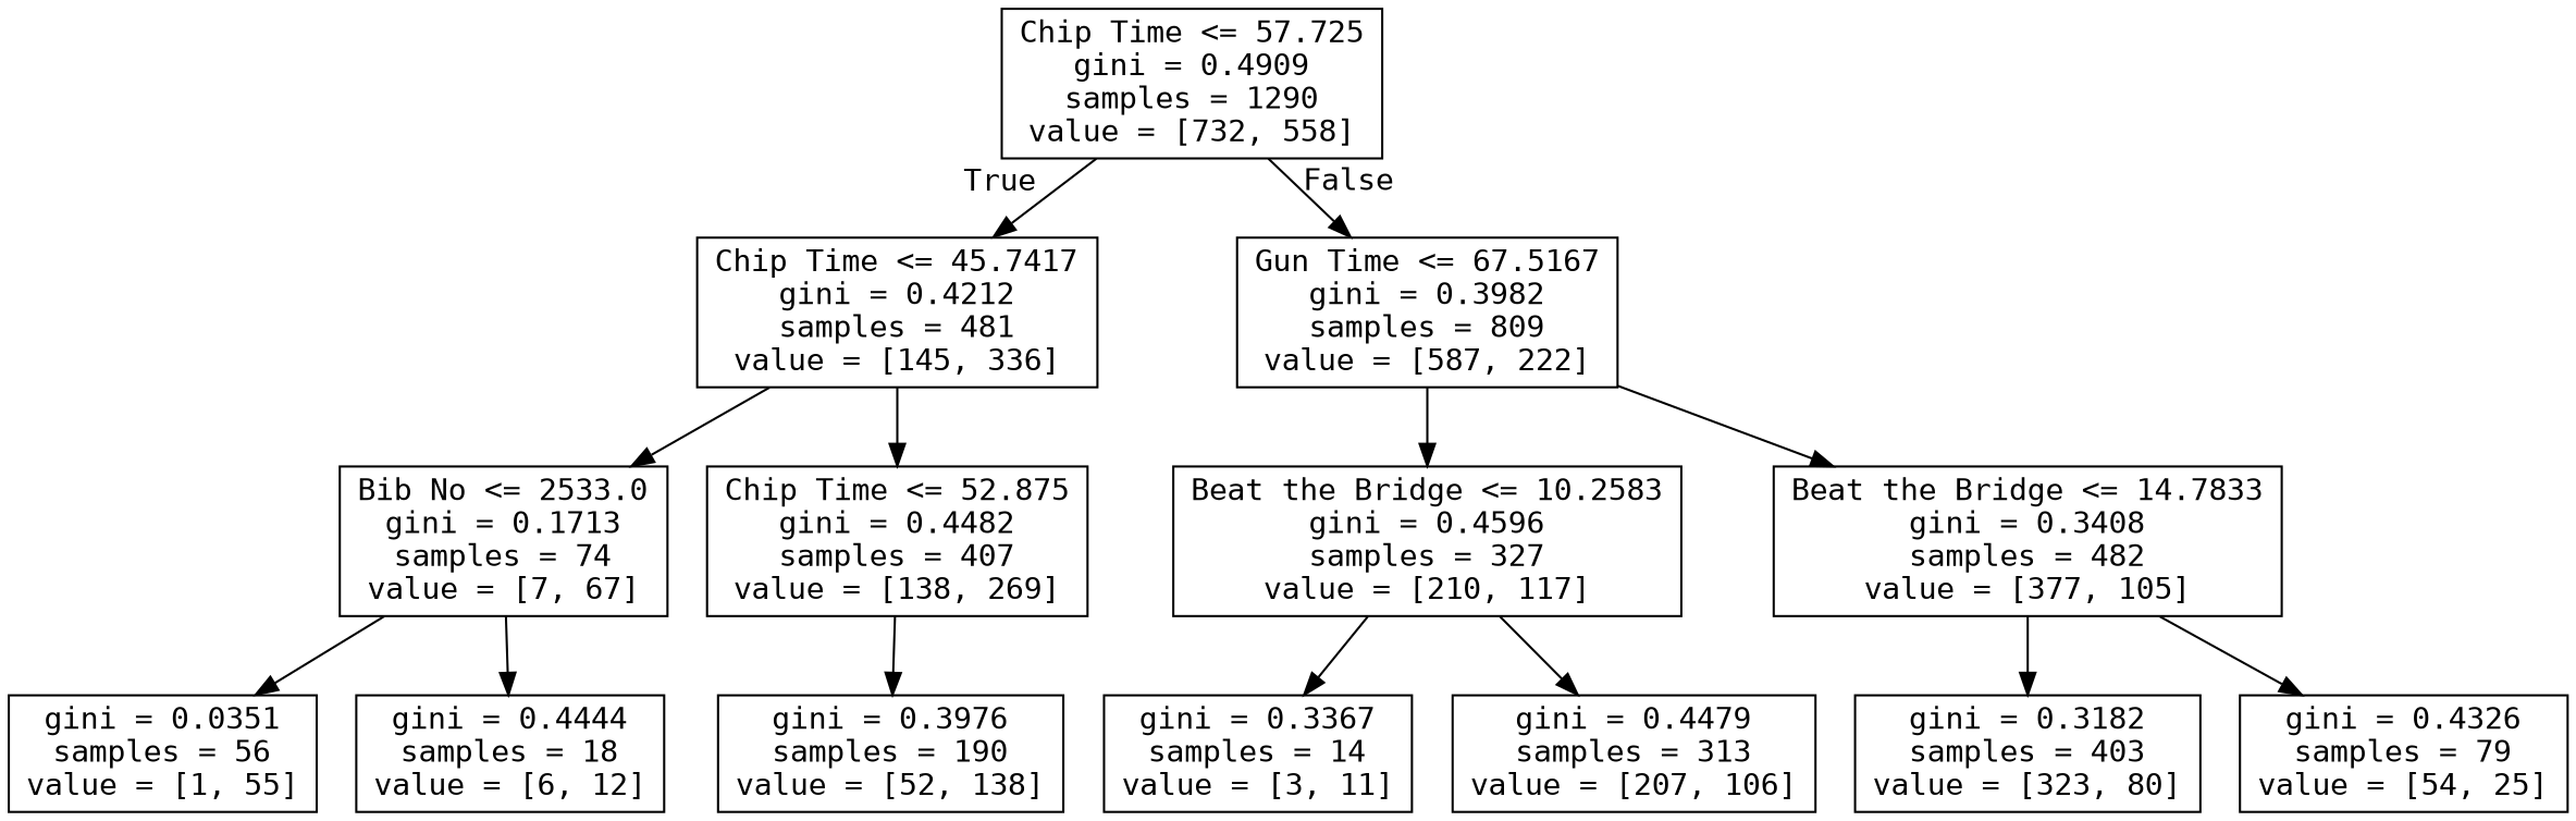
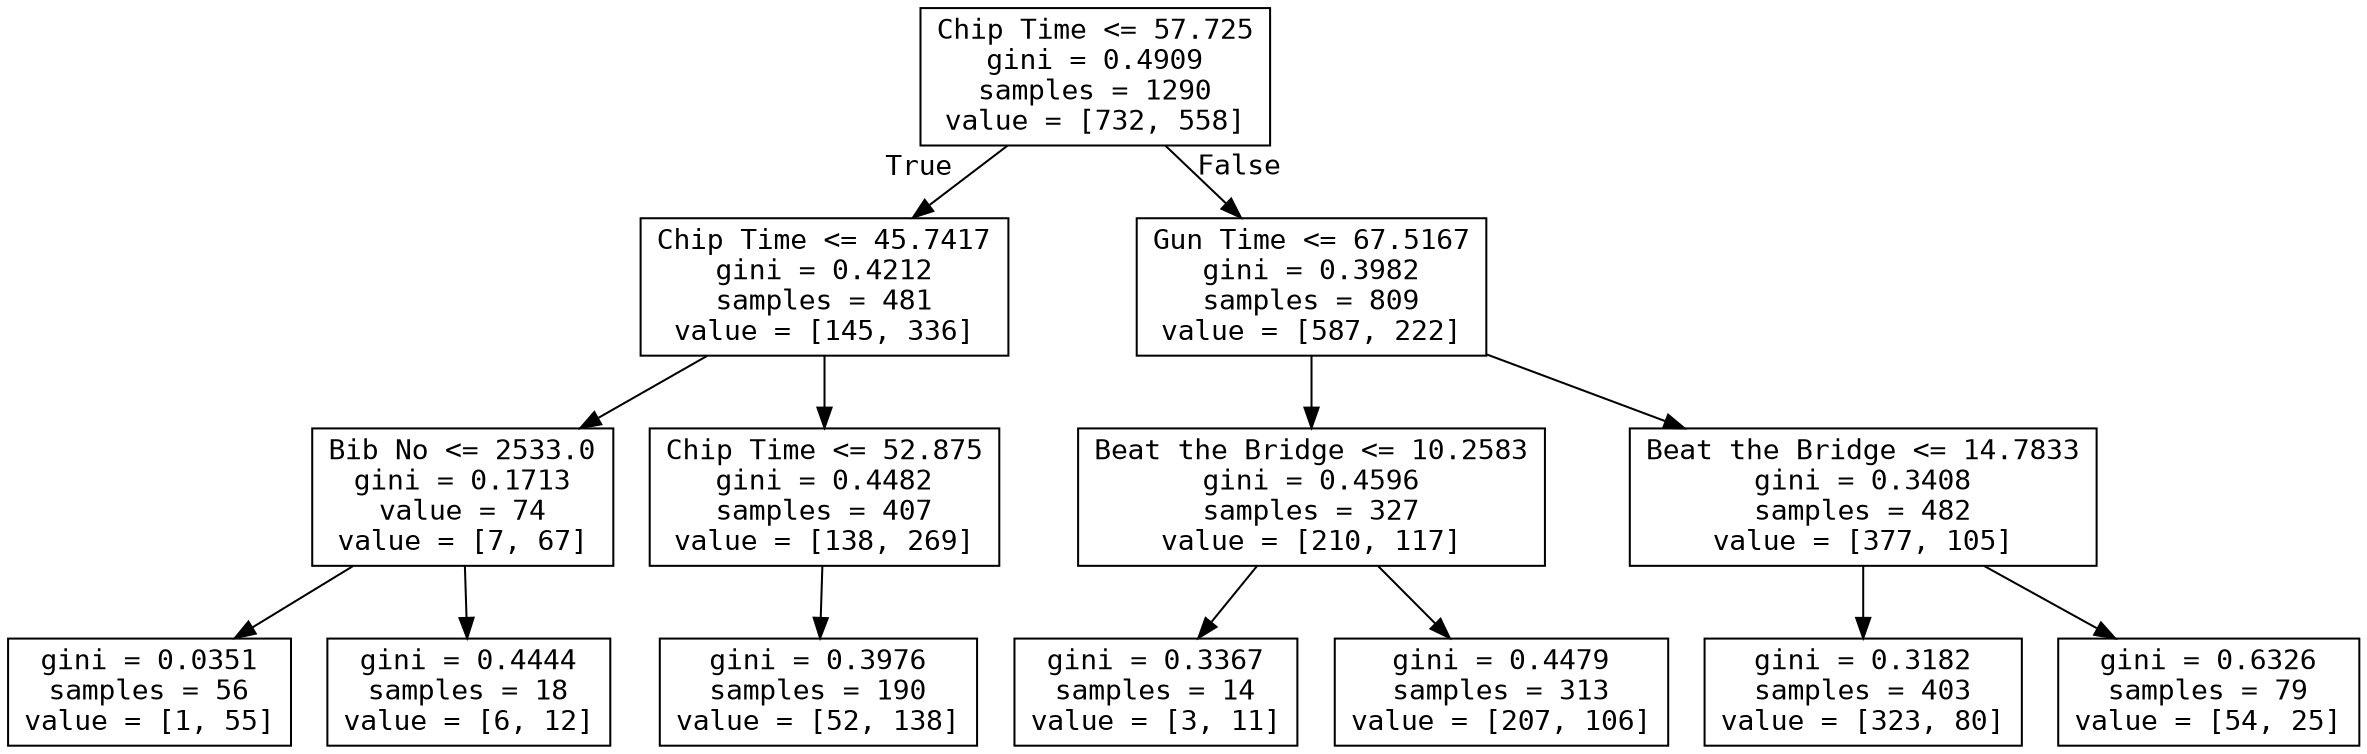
  digraph {
    fontname="DejaVu Sans Mono"
    node [fontname="DejaVu Sans Mono" shape=box]
    edge [fontname="DejaVu Sans Mono"]
    n1 [label="Chip Time <= 57.725\ngini = 0.4909\nsamples = 1290\nvalue = [732, 558]"]
    n2 [label="Chip Time <= 45.7417\ngini = 0.4212\nsamples = 481\nvalue = [145, 336]"]
    n3 [label="Gun Time <= 67.5167\ngini = 0.3982\nsamples = 809\nvalue = [587, 222]"]
-   n4 [label="Bib No <= 2533.0\ngini = 0.1713\nsamples = 74\nvalue = [7, 67]"]
+   n4 [label="Bib No <= 2533.0\ngini = 0.1713\nvalue = 74\nvalue = [7, 67]"]
    n5 [label="Chip Time <= 52.875\ngini = 0.4482\nsamples = 407\nvalue = [138, 269]"]
    n6 [label="Beat the Bridge <= 10.2583\ngini = 0.4596\nsamples = 327\nvalue = [210, 117]"]
    n7 [label="Beat the Bridge <= 14.7833\ngini = 0.3408\nsamples = 482\nvalue = [377, 105]"]
    n8 [label="gini = 0.0351\nsamples = 56\nvalue = [1, 55]"]
    n9 [label="gini = 0.4444\nsamples = 18\nvalue = [6, 12]"]
    n10 [label="gini = 0.3976\nsamples = 190\nvalue = [52, 138]"]
    n11 [label="gini = 0.3367\nsamples = 14\nvalue = [3, 11]"]
    n12 [label="gini = 0.4479\nsamples = 313\nvalue = [207, 106]"]
    n13 [label="gini = 0.3182\nsamples = 403\nvalue = [323, 80]"]
-   n14 [label="gini = 0.4326\nsamples = 79\nvalue = [54, 25]"]
+   n14 [label="gini = 0.6326\nsamples = 79\nvalue = [54, 25]"]
    n1 -> n2 [headlabel=True labelangle=45 labeldistance=2.5]
    n1 -> n3 [headlabel=False labelangle=-45 labeldistance=2.5]
    n2 -> n4
    n2 -> n5
    n3 -> n6
    n3 -> n7
    n4 -> n8
    n4 -> n9
    n5 -> n10
    n6 -> n11
    n6 -> n12
    n7 -> n13
    n7 -> n14
  }
